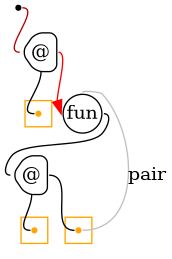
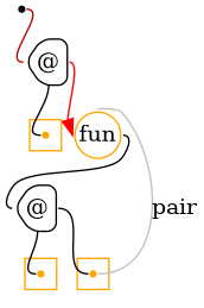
  digraph {
    labeldistance=0
    nodesep=.175
    rankdir=TB
    ranksep=.175
    node [color=orange fixedsize=true orientation=90 shape=point]
    edge [arrowhead=none arrowtail=none headport=w tailport=e]
    ndcluster_nd99
    ndcluster_nd9
    ndcluster_nd72
    nd1 [color="" orientation=""]
    n5 [color="#000000" height=.4 label="@" shape=house style=rounded width=.4]
-   n6 [color="#000000" height=.4 label=fun shape=circle style=rounded width=.4 orientation=""]
+   n6 [height=.4 label=fun shape=circle style=rounded width=.4 orientation=""]
    n7 [color="#000000" height=.4 label="@" shape=house style=rounded width=.4]
    subgraph cluster_1 {
      color=orange
      style=fill
      ndcluster_nd99
    }
    subgraph cluster_2 {
      color=orange
      style=fill
      ndcluster_nd9
    }
    subgraph cluster_3 {
      color=orange
      style=fill
      ndcluster_nd72
    }
    nd1 -> n5 [color="#b70000"]
    n5 -> ndcluster_nd99 [tailport=s]
    n5 -> n6 [arrowhead=normal color=red]
    n6 -> ndcluster_nd9 [color=grey dir=back headport=e label=pair tailport=n]
    n6 -> n7
    n7 -> ndcluster_nd9
    n7 -> ndcluster_nd72 [tailport=s]
  }
